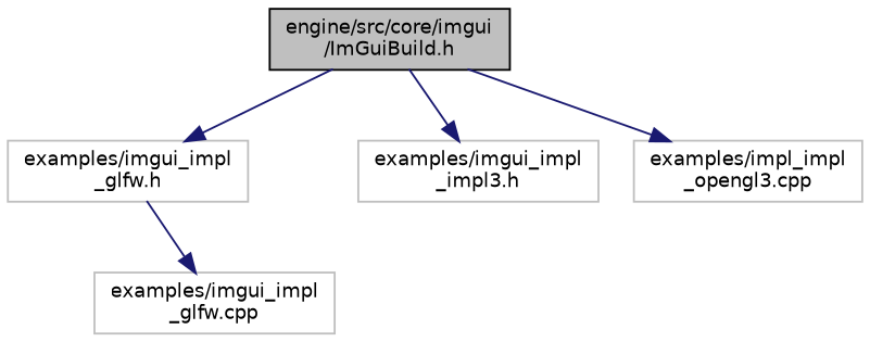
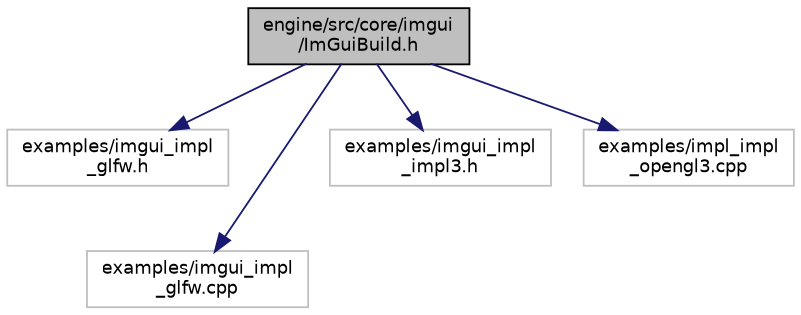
  digraph {
    node [color=grey75 fillcolor=white fontname=Helvetica fontsize=10 shape=record style=filled]
    edge [color=midnightblue fontname=Helvetica fontsize=10 labelfontname=Helvetica labelfontsize=10 style=solid]
    n1 [color=black fillcolor=grey75 fontcolor=black height=0.2 label="engine/src/core/imgui\l/ImGuiBuild.h" width=0.4]
    n2 [height=0.2 label="examples/imgui_impl\l_glfw.h" width=0.4]
    n3 [height=0.2 label="examples/imgui_impl\l_glfw.cpp" width=0.4]
    n4 [height=0.2 label="examples/imgui_impl\l_impl3.h" width=0.4]
    n5 [height=0.2 label="examples/impl_impl\l_opengl3.cpp" width=0.4]
    n1 -> n2
-   n2 -> n3
+   n1 -> n3
    n1 -> n4
    n1 -> n5
  }
